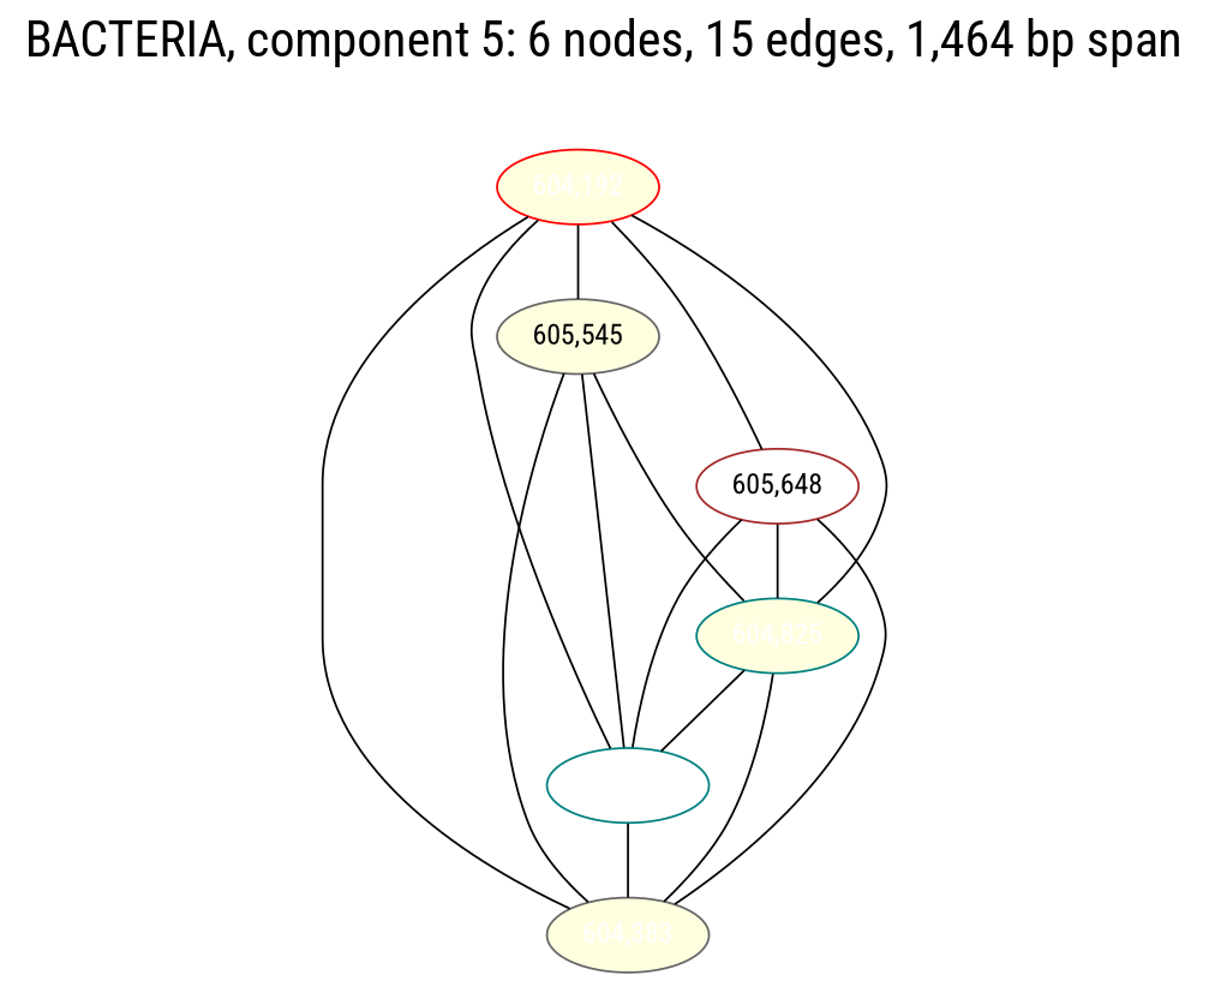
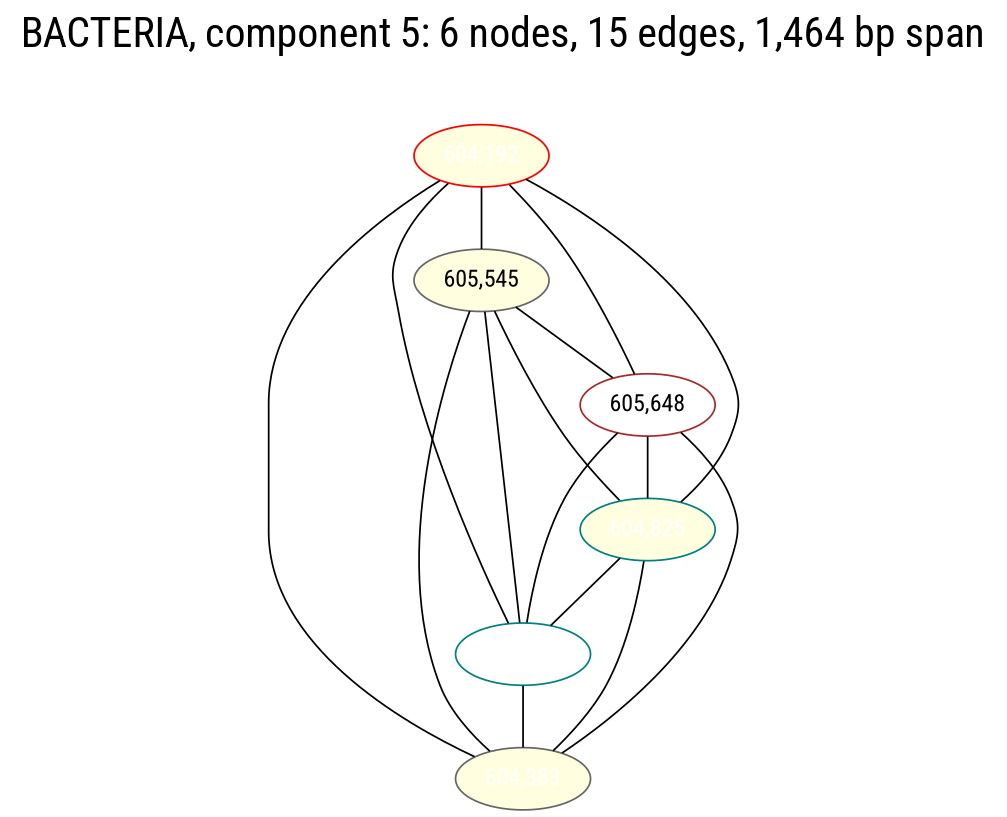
  graph {
    fontsize=24
    label="BACTERIA, component 5: 6 nodes, 15 edges, 1,464 bp span"
    labelloc=t
    fontname="Roboto Condensed"
    node [fillcolor=lightyellow fontcolor="#ffffff" style=filled color=gray40 fontname="Roboto Condensed"]
    edge [fontname="Roboto Condensed"]
    "604,192" [color=red]
    "605,545" [fontcolor="#000000"]
    "605,648" [fillcolor=white fontcolor="#000000" color=brown]
    "604,825" [color=teal]
    "604,185" [fillcolor=white color=teal]
    "604,383"
    "604,192" -- "605,545"
    "604,192" -- "605,648"
    "604,192" -- "604,825"
    "604,192" -- "604,185"
    "604,192" -- "604,383"
+   "605,545" -- "605,648"
    "605,545" -- "604,825"
    "605,545" -- "604,185"
    "605,545" -- "604,383"
    "605,648" -- "604,825"
    "605,648" -- "604,185"
    "605,648" -- "604,383"
    "604,825" -- "604,185"
    "604,825" -- "604,383"
    "604,185" -- "604,383"
  }
